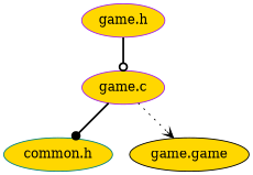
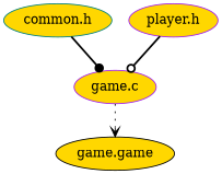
  digraph {
    rankdir=TB
    node [color=purple fillcolor=gold style=filled]
    edge [style=bold]
    n1 [color=teal label="common.h"]
    n2 [label="game.c"]
    n3 [color=black label="game.game"]
-   n4 [label="game.h"]
-   n2 -> n1 [arrowhead=dot]
+   n4 [label="player.h"]
+   n1 -> n2 [arrowhead=dot]
    n2 -> n3 [arrowhead=vee style=dotted]
    n4 -> n2 [arrowhead=odot]
  }
